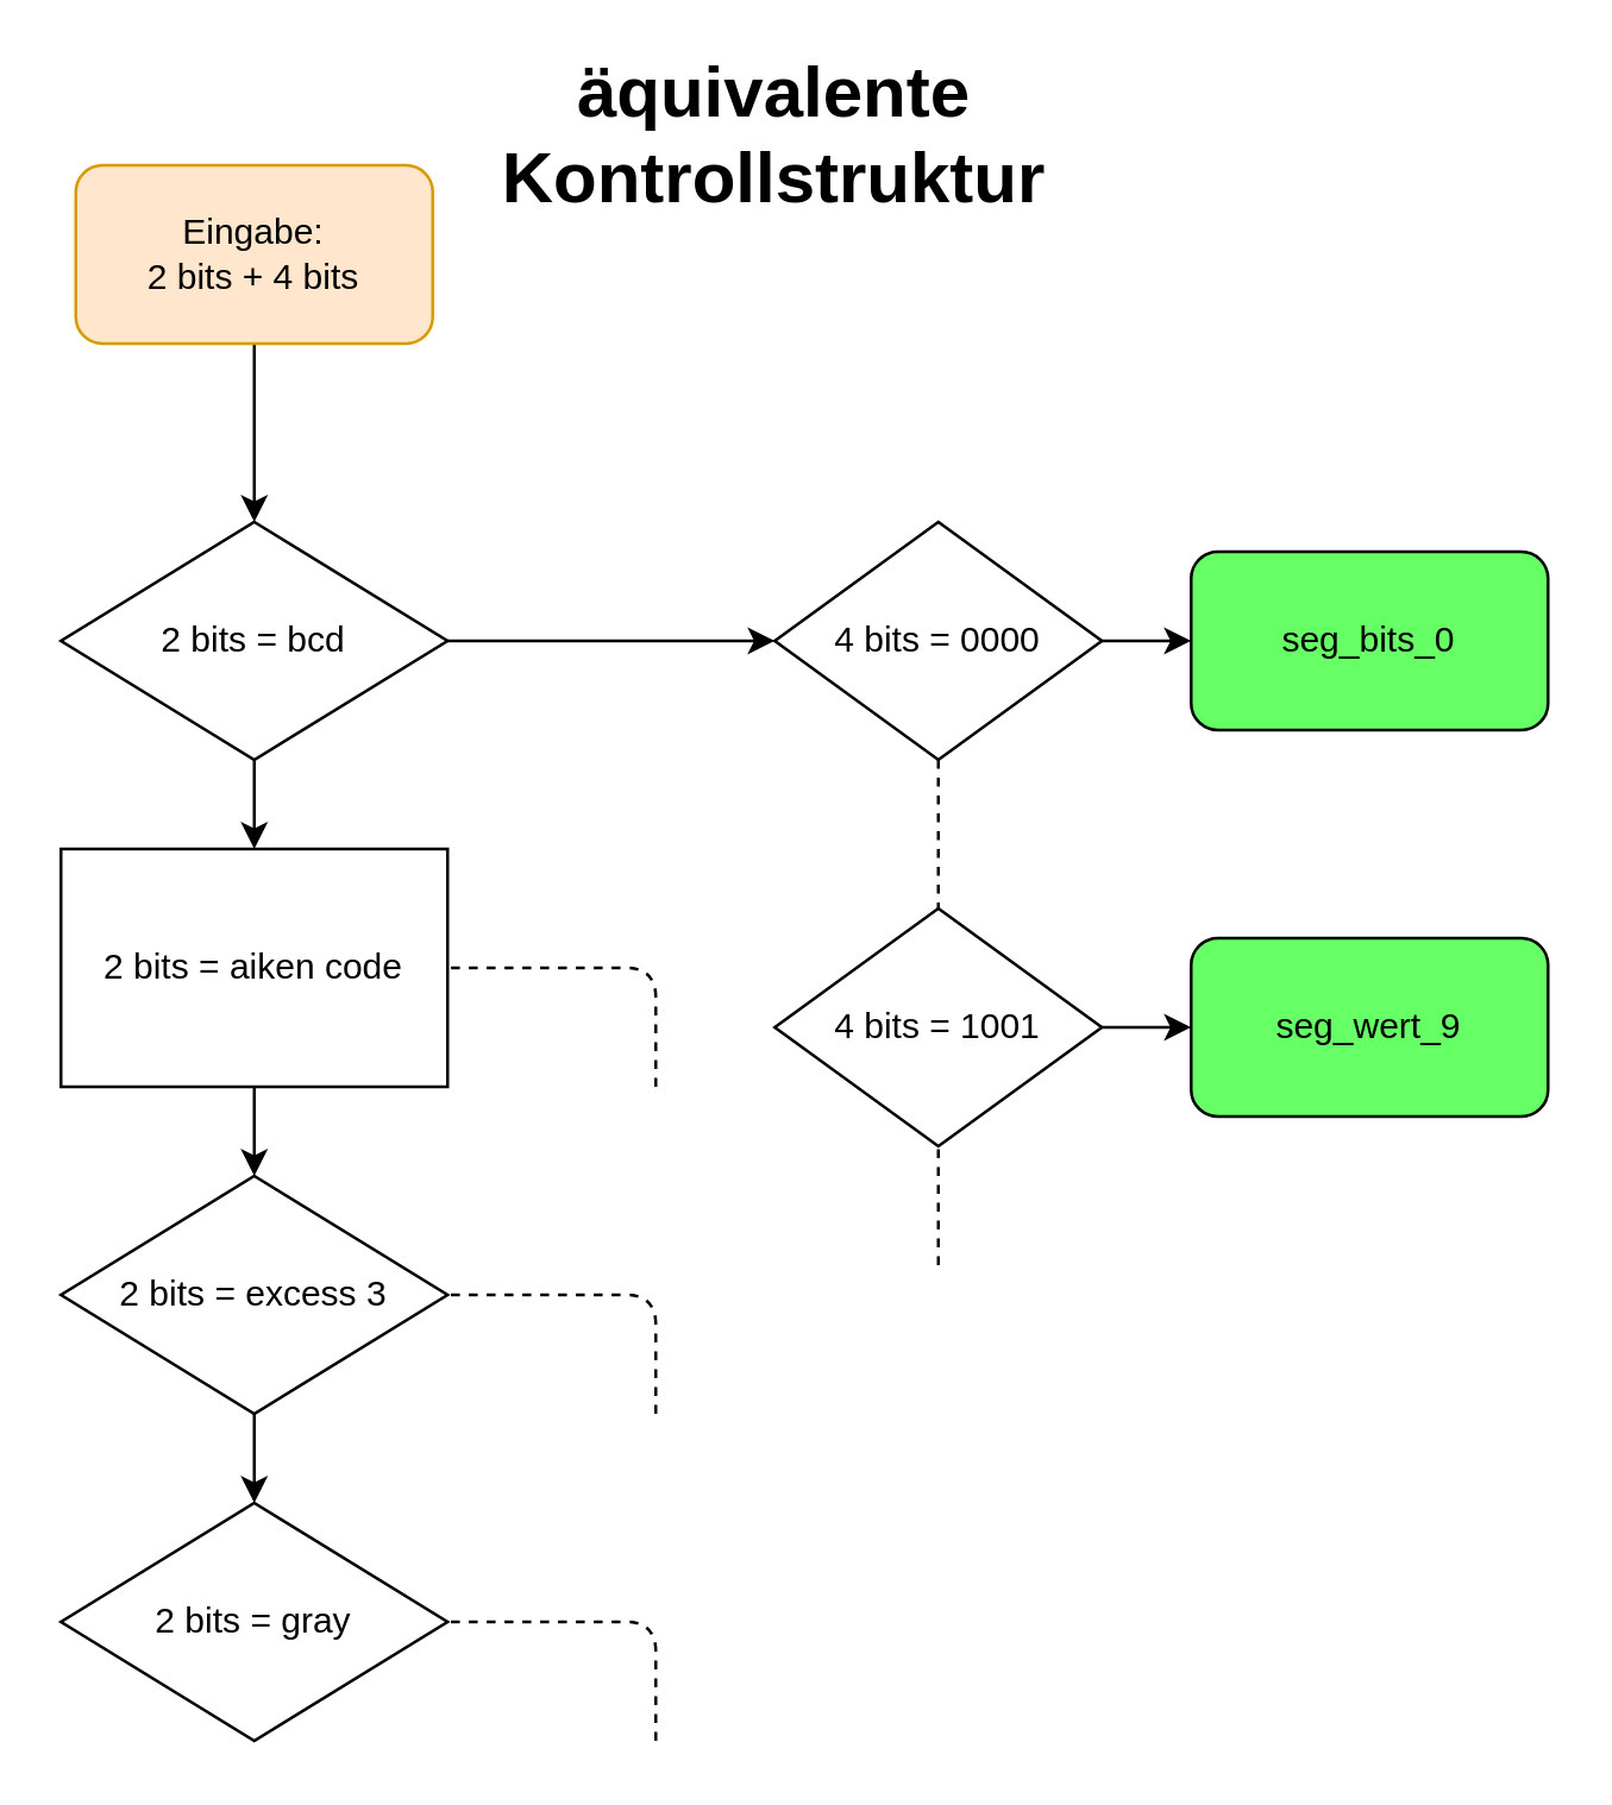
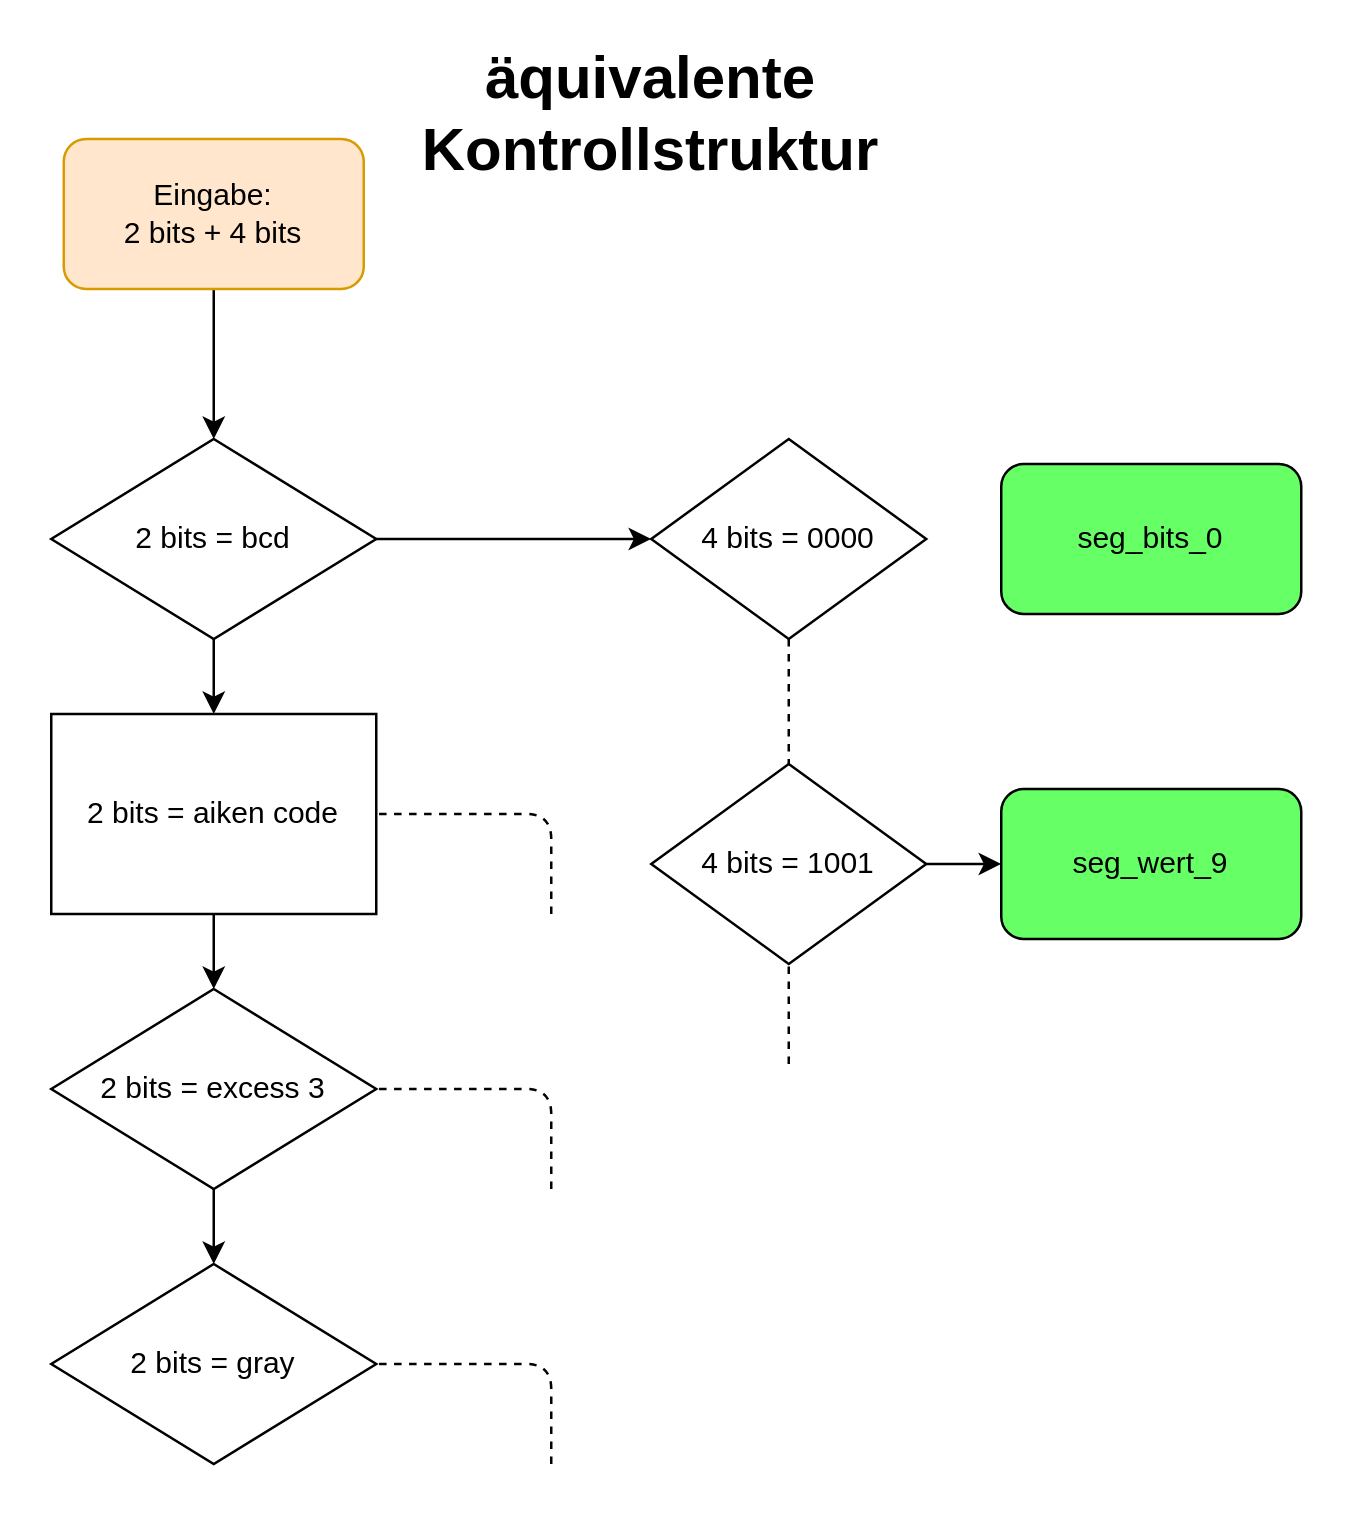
  <mxCell id="0" />
  <mxCell id="1" parent="0" />
  <mxCell id="2" value="" style="edgeStyle=orthogonalEdgeStyle;rounded=0;orthogonalLoop=1;jettySize=auto;html=1;" edge="1" parent="1" source="4" target="6"><mxGeometry relative="1" as="geometry" /></mxCell>
  <mxCell id="3" value="" style="edgeStyle=orthogonalEdgeStyle;rounded=0;orthogonalLoop=1;jettySize=auto;html=1;entryX=0;entryY=0.5;entryDx=0;entryDy=0;" edge="1" parent="1" source="4" target="12"><mxGeometry relative="1" as="geometry"><mxPoint x="230" y="200" as="targetPoint" /></mxGeometry></mxCell>
  <mxCell id="4" value="2 bits = bcd" style="rhombus;whiteSpace=wrap;html=1;" vertex="1" parent="1"><mxGeometry x="20" y="160" width="130" height="80" as="geometry" /></mxCell>
  <mxCell id="5" value="" style="edgeStyle=orthogonalEdgeStyle;rounded=0;orthogonalLoop=1;jettySize=auto;html=1;" edge="1" parent="1" source="6" target="8"><mxGeometry relative="1" as="geometry" /></mxCell>
  <mxCell id="6" value="2 bits = aiken code" style="whiteSpace=wrap;html=1;rounded=0;" vertex="1" parent="1"><mxGeometry x="20" y="270" width="130" height="80" as="geometry" /></mxCell>
  <mxCell id="7" value="" style="edgeStyle=orthogonalEdgeStyle;rounded=0;orthogonalLoop=1;jettySize=auto;html=1;" edge="1" parent="1" source="8" target="9"><mxGeometry relative="1" as="geometry" /></mxCell>
  <mxCell id="8" value="&lt;div&gt;2 bits = excess 3&lt;/div&gt;" style="rhombus;whiteSpace=wrap;html=1;" vertex="1" parent="1"><mxGeometry x="20" y="380" width="130" height="80" as="geometry" /></mxCell>
  <mxCell id="9" value="2 bits = gray" style="rhombus;whiteSpace=wrap;html=1;" vertex="1" parent="1"><mxGeometry x="20" y="490" width="130" height="80" as="geometry" /></mxCell>
  <mxCell id="10" style="edgeStyle=orthogonalEdgeStyle;rounded=0;orthogonalLoop=1;jettySize=auto;html=1;exitX=0.5;exitY=1;exitDx=0;exitDy=0;dashed=1;endArrow=none;endFill=0;" edge="1" parent="1" source="12" target="15"><mxGeometry relative="1" as="geometry" /></mxCell>
- <mxCell id="11" style="edgeStyle=orthogonalEdgeStyle;rounded=0;orthogonalLoop=1;jettySize=auto;html=1;entryX=0;entryY=0.5;entryDx=0;entryDy=0;endArrow=classic;endFill=1;" edge="1" parent="1" source="12" target="13"><mxGeometry relative="1" as="geometry" /></mxCell>
  <mxCell id="12" value="4 bits = 0000" style="rhombus;whiteSpace=wrap;html=1;" vertex="1" parent="1"><mxGeometry x="260" y="160" width="110" height="80" as="geometry" /></mxCell>
  <mxCell id="13" value="seg_bits_0" style="rounded=1;whiteSpace=wrap;html=1;fillColor=#66FF66;strokeColor=#000000;" vertex="1" parent="1"><mxGeometry x="400" y="170" width="120" height="60" as="geometry" /></mxCell>
  <mxCell id="14" style="edgeStyle=orthogonalEdgeStyle;rounded=0;orthogonalLoop=1;jettySize=auto;html=1;exitX=1;exitY=0.5;exitDx=0;exitDy=0;entryX=0;entryY=0.5;entryDx=0;entryDy=0;endArrow=classic;endFill=1;" edge="1" parent="1" source="15" target="16"><mxGeometry relative="1" as="geometry" /></mxCell>
  <mxCell id="15" value="4 bits = 1001" style="rhombus;whiteSpace=wrap;html=1;" vertex="1" parent="1"><mxGeometry x="260" y="290" width="110" height="80" as="geometry" /></mxCell>
  <mxCell id="16" value="seg_wert_9" style="rounded=1;whiteSpace=wrap;html=1;fillColor=#66FF66;" vertex="1" parent="1"><mxGeometry x="400" y="300" width="120" height="60" as="geometry" /></mxCell>
  <mxCell id="17" value="" style="endArrow=none;dashed=1;html=1;entryX=1;entryY=0.5;entryDx=0;entryDy=0;" edge="1" parent="1" target="6"><mxGeometry width="50" height="50" relative="1" as="geometry"><mxPoint x="220" y="350" as="sourcePoint" /><mxPoint x="280" y="370" as="targetPoint" /><Array as="points"><mxPoint x="220" y="310" /></Array></mxGeometry></mxCell>
  <mxCell id="18" value="" style="endArrow=none;dashed=1;html=1;entryX=1;entryY=0.5;entryDx=0;entryDy=0;" edge="1" parent="1"><mxGeometry width="50" height="50" relative="1" as="geometry"><mxPoint x="220" y="460" as="sourcePoint" /><mxPoint x="150" y="420" as="targetPoint" /><Array as="points"><mxPoint x="220" y="420" /></Array></mxGeometry></mxCell>
  <mxCell id="19" value="" style="endArrow=none;dashed=1;html=1;entryX=1;entryY=0.5;entryDx=0;entryDy=0;" edge="1" parent="1"><mxGeometry width="50" height="50" relative="1" as="geometry"><mxPoint x="220" y="570" as="sourcePoint" /><mxPoint x="150" y="530" as="targetPoint" /><Array as="points"><mxPoint x="220" y="530" /></Array></mxGeometry></mxCell>
  <mxCell id="20" style="edgeStyle=orthogonalEdgeStyle;rounded=0;orthogonalLoop=1;jettySize=auto;html=1;entryX=0.5;entryY=0;entryDx=0;entryDy=0;endArrow=classic;endFill=1;" edge="1" parent="1" source="21" target="4"><mxGeometry relative="1" as="geometry" /></mxCell>
  <mxCell id="21" value="&lt;div&gt;Eingabe:&lt;/div&gt;&lt;div&gt;2 bits + 4 bits&lt;br&gt;&lt;/div&gt;" style="rounded=1;whiteSpace=wrap;html=1;fillColor=#ffe6cc;strokeColor=#d79b00;" vertex="1" parent="1"><mxGeometry x="25" y="40" width="120" height="60" as="geometry" /></mxCell>
  <mxCell id="22" value="" style="endArrow=none;dashed=1;html=1;entryX=0.5;entryY=1;entryDx=0;entryDy=0;" edge="1" parent="1" target="15"><mxGeometry width="50" height="50" relative="1" as="geometry"><mxPoint x="315" y="410" as="sourcePoint" /><mxPoint x="280" y="370" as="targetPoint" /></mxGeometry></mxCell>
  <mxCell id="23" value="&lt;h1 id=&quot;firstHeading&quot; class=&quot;firstHeading&quot; lang=&quot;de&quot;&gt;äquivalente Kontrollstruktur &lt;br&gt;&lt;/h1&gt;" style="text;html=1;strokeColor=none;fillColor=none;align=center;verticalAlign=middle;whiteSpace=wrap;rounded=0;" vertex="1" parent="1"><mxGeometry x="170" y="20" width="180" height="20" as="geometry" /></mxCell>
